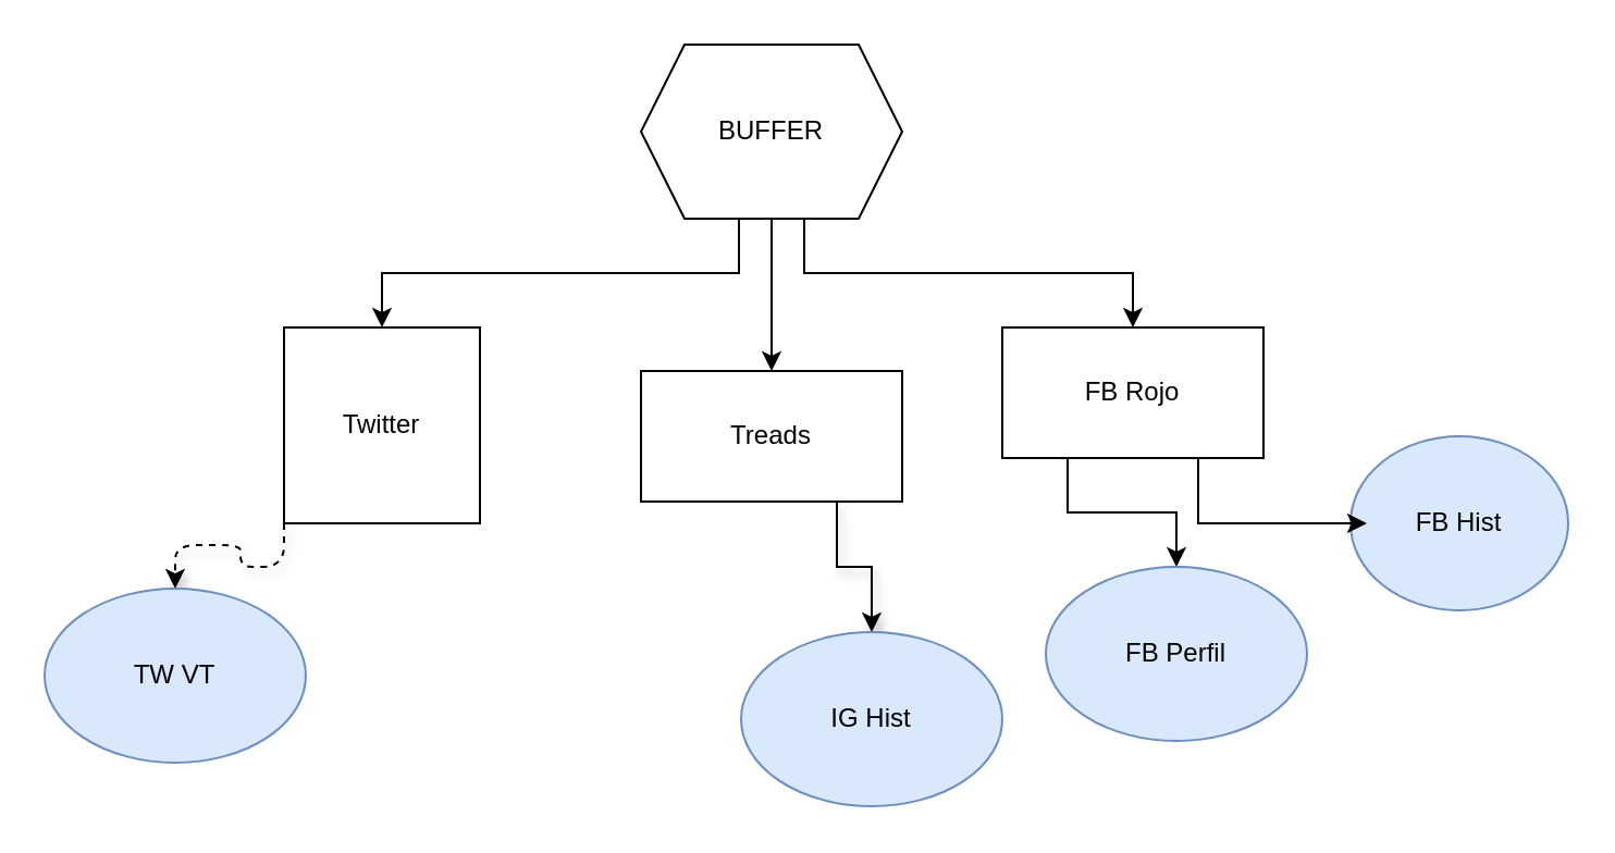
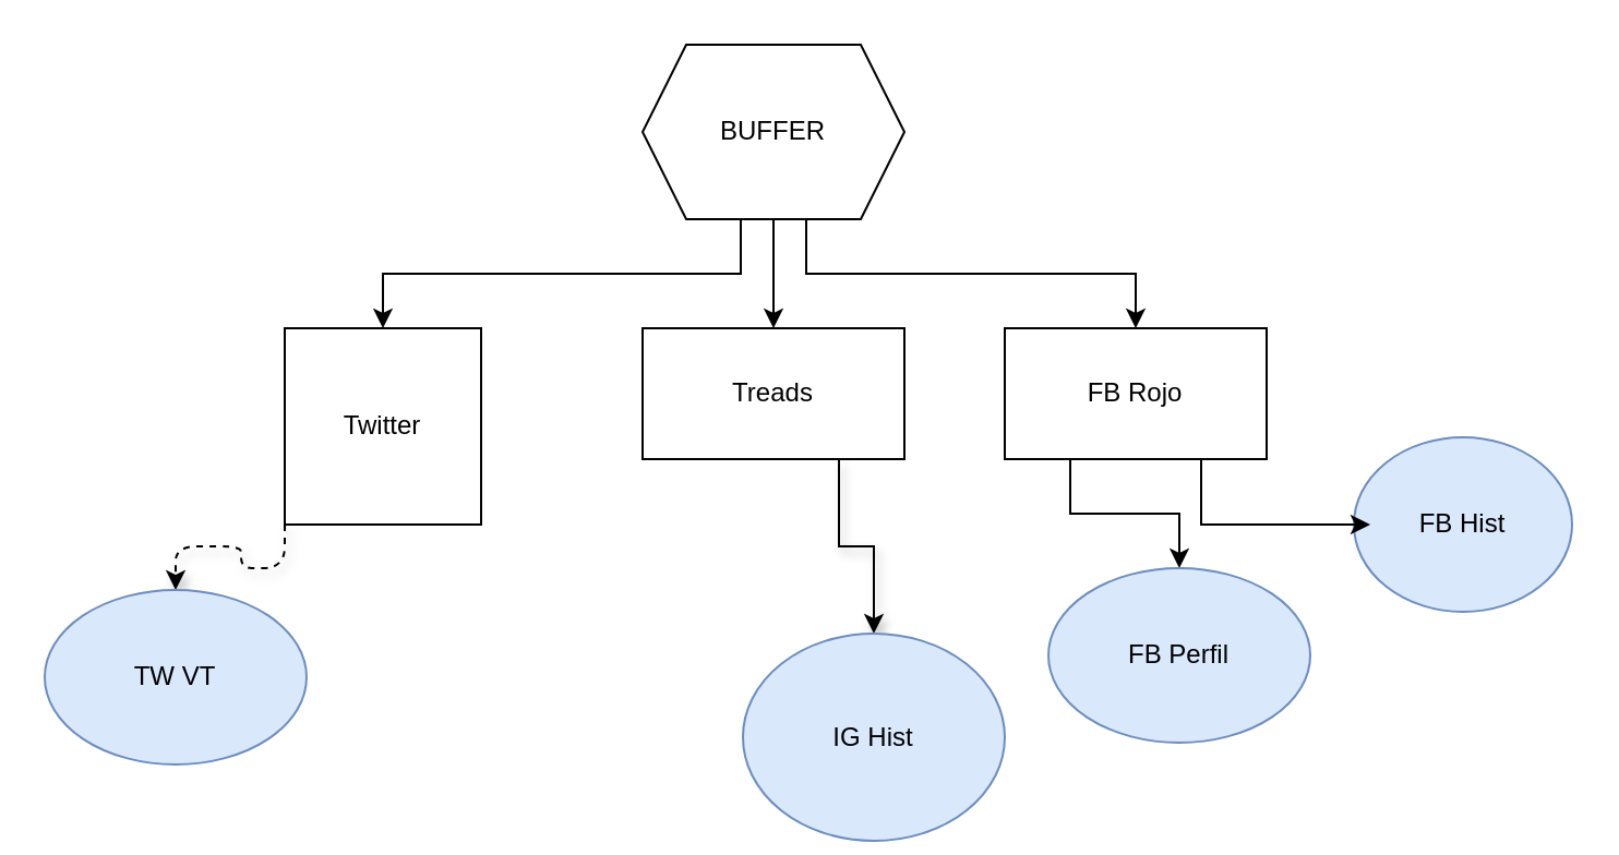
  <mxCell id="0" />
  <mxCell id="1" parent="0" />
  <mxCell id="2" style="edgeStyle=orthogonalEdgeStyle;rounded=0;orthogonalLoop=1;jettySize=auto;html=1;exitX=0.375;exitY=1;exitDx=0;exitDy=0;entryX=0.5;entryY=0;entryDx=0;entryDy=0;" edge="1" parent="1" source="5" target="7"><mxGeometry relative="1" as="geometry" /></mxCell>
  <mxCell id="3" style="edgeStyle=orthogonalEdgeStyle;rounded=0;orthogonalLoop=1;jettySize=auto;html=1;exitX=0.5;exitY=1;exitDx=0;exitDy=0;entryX=0.5;entryY=0;entryDx=0;entryDy=0;" edge="1" parent="1" source="5" target="9"><mxGeometry relative="1" as="geometry" /></mxCell>
  <mxCell id="4" style="edgeStyle=orthogonalEdgeStyle;rounded=0;orthogonalLoop=1;jettySize=auto;html=1;exitX=0.625;exitY=1;exitDx=0;exitDy=0;entryX=0.5;entryY=0;entryDx=0;entryDy=0;" edge="1" parent="1" source="5" target="11"><mxGeometry relative="1" as="geometry" /></mxCell>
  <mxCell id="5" value="BUFFER" style="shape=hexagon;perimeter=hexagonPerimeter2;whiteSpace=wrap;html=1;fixedSize=1;" vertex="1" parent="1"><mxGeometry x="294" y="20" width="120" height="80" as="geometry" /></mxCell>
  <mxCell id="6" style="edgeStyle=orthogonalEdgeStyle;rounded=1;orthogonalLoop=1;jettySize=auto;html=1;exitX=0;exitY=1;exitDx=0;exitDy=0;entryX=0.5;entryY=0;entryDx=0;entryDy=0;shadow=1;strokeColor=default;curved=0;flowAnimation=0;dashed=1;" edge="1" parent="1" source="7" target="12"><mxGeometry relative="1" as="geometry" /></mxCell>
  <mxCell id="7" value="T&lt;span style=&quot;background-color: initial;&quot;&gt;witter&lt;/span&gt;" style="whiteSpace=wrap;html=1;" vertex="1" parent="1"><mxGeometry x="130" y="150" width="90" height="90" as="geometry" /></mxCell>
  <mxCell id="8" style="edgeStyle=orthogonalEdgeStyle;rounded=0;orthogonalLoop=1;jettySize=auto;html=1;exitX=0.75;exitY=1;exitDx=0;exitDy=0;shadow=1;strokeColor=default;align=center;verticalAlign=middle;fontFamily=Helvetica;fontSize=11;fontColor=default;labelBackgroundColor=default;endArrow=classic;flowAnimation=0;curved=0;" edge="1" parent="1" source="9" target="13"><mxGeometry relative="1" as="geometry" /></mxCell>
- <mxCell id="9" value="Treads" style="rounded=0;whiteSpace=wrap;html=1;" vertex="1" parent="1"><mxGeometry x="294" y="170" width="120" height="60" as="geometry" /></mxCell>
+ <mxCell id="9" value="Treads" style="rounded=0;whiteSpace=wrap;html=1;" vertex="1" parent="1"><mxGeometry x="294" y="150" width="120" height="60" as="geometry" /></mxCell>
  <mxCell id="10" style="edgeStyle=orthogonalEdgeStyle;rounded=0;orthogonalLoop=1;jettySize=auto;html=1;exitX=0.25;exitY=1;exitDx=0;exitDy=0;entryX=0.5;entryY=0;entryDx=0;entryDy=0;" edge="1" parent="1" source="11" target="16"><mxGeometry relative="1" as="geometry" /></mxCell>
  <mxCell id="11" value="FB Rojo" style="rounded=0;whiteSpace=wrap;html=1;" vertex="1" parent="1"><mxGeometry x="460" y="150" width="120" height="60" as="geometry" /></mxCell>
  <mxCell id="12" value="TW VT" style="ellipse;whiteSpace=wrap;html=1;fillColor=#dae8fc;strokeColor=#6c8ebf;" vertex="1" parent="1"><mxGeometry x="20" y="270" width="120" height="80" as="geometry" /></mxCell>
- <mxCell id="13" value="IG Hist" style="ellipse;whiteSpace=wrap;html=1;fillColor=#dae8fc;strokeColor=#6c8ebf;" vertex="1" parent="1"><mxGeometry x="340" y="290" width="120" height="80" as="geometry" /></mxCell>
+ <mxCell id="13" value="IG Hist" style="ellipse;whiteSpace=wrap;html=1;fillColor=#dae8fc;strokeColor=#6c8ebf;" vertex="1" parent="1"><mxGeometry x="340" y="290" width="120" height="95" as="geometry" /></mxCell>
  <mxCell id="14" value="FB Hist" style="ellipse;whiteSpace=wrap;html=1;fillColor=#dae8fc;strokeColor=#6c8ebf;" vertex="1" parent="1"><mxGeometry x="620" y="200" width="100" height="80" as="geometry" /></mxCell>
  <mxCell id="15" style="edgeStyle=orthogonalEdgeStyle;rounded=0;orthogonalLoop=1;jettySize=auto;html=1;exitX=0.75;exitY=1;exitDx=0;exitDy=0;entryX=0.075;entryY=0.5;entryDx=0;entryDy=0;entryPerimeter=0;" edge="1" parent="1" source="11" target="14"><mxGeometry relative="1" as="geometry" /></mxCell>
  <mxCell id="16" value="FB Perfil" style="ellipse;whiteSpace=wrap;html=1;fillColor=#dae8fc;strokeColor=#6c8ebf;" vertex="1" parent="1"><mxGeometry x="480" y="260" width="120" height="80" as="geometry" /></mxCell>
